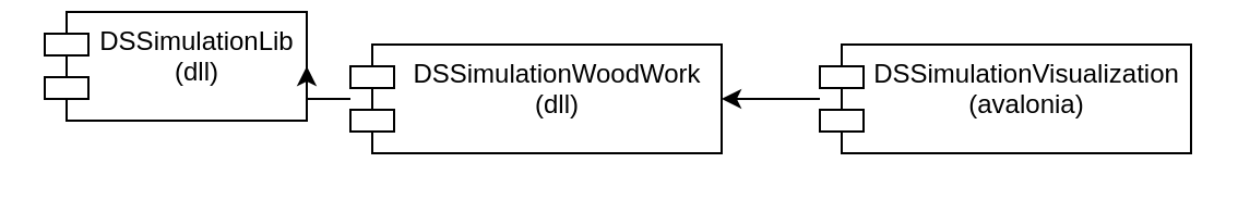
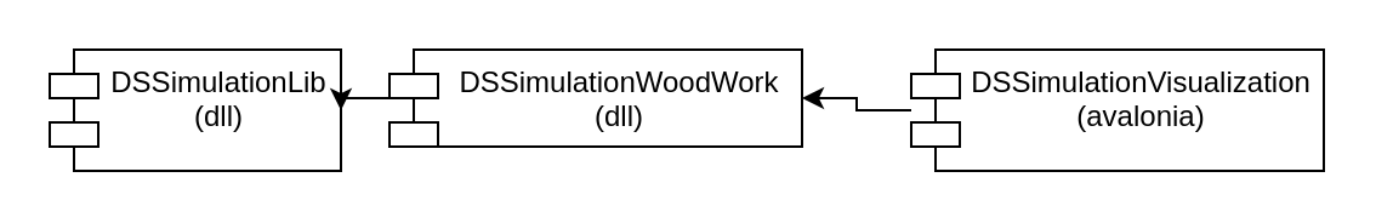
  <mxCell id="0" />
  <mxCell id="1" parent="0" />
- <mxCell id="2" value="DSSimulationLib&lt;div&gt;(dll)&lt;/div&gt;" style="shape=module;align=left;spacingLeft=20;align=center;verticalAlign=top;whiteSpace=wrap;html=1;" parent="1" vertex="1"><mxGeometry x="20" y="5" width="120" height="50" as="geometry" /></mxCell>
+ <mxCell id="2" value="DSSimulationLib&lt;div&gt;(dll)&lt;/div&gt;" style="shape=module;align=left;spacingLeft=20;align=center;verticalAlign=top;whiteSpace=wrap;html=1;" parent="1" vertex="1"><mxGeometry x="20" y="20" width="120" height="50" as="geometry" /></mxCell>
  <mxCell id="3" style="edgeStyle=orthogonalEdgeStyle;rounded=0;orthogonalLoop=1;jettySize=auto;html=1;" parent="1" source="4" target="2" edge="1"><mxGeometry relative="1" as="geometry" /></mxCell>
- <mxCell id="4" value="DSSimulationWoodWork&lt;div&gt;(dll&lt;span style=&quot;background-color: transparent; color: light-dark(rgb(0, 0, 0), rgb(255, 255, 255));&quot;&gt;)&lt;/span&gt;&lt;/div&gt;" style="shape=module;align=left;spacingLeft=20;align=center;verticalAlign=top;whiteSpace=wrap;html=1;" parent="1" vertex="1"><mxGeometry x="160" y="20" width="170" height="50" as="geometry" /></mxCell>
+ <mxCell id="4" value="DSSimulationWoodWork&lt;div&gt;(dll&lt;span style=&quot;background-color: transparent; color: light-dark(rgb(0, 0, 0), rgb(255, 255, 255));&quot;&gt;)&lt;/span&gt;&lt;/div&gt;" style="shape=module;align=left;spacingLeft=20;align=center;verticalAlign=top;whiteSpace=wrap;html=1;" parent="1" vertex="1"><mxGeometry x="160" y="20" width="170" height="40" as="geometry" /></mxCell>
  <mxCell id="5" style="edgeStyle=orthogonalEdgeStyle;rounded=0;orthogonalLoop=1;jettySize=auto;html=1;" parent="1" source="6" target="4" edge="1"><mxGeometry relative="1" as="geometry" /></mxCell>
  <mxCell id="6" value="DSSimulationVisualization&lt;div&gt;&lt;div&gt;(avalonia)&lt;/div&gt;&lt;/div&gt;" style="shape=module;align=left;spacingLeft=20;align=center;verticalAlign=top;whiteSpace=wrap;html=1;" parent="1" vertex="1"><mxGeometry x="375" y="20" width="170" height="50" as="geometry" /></mxCell>
